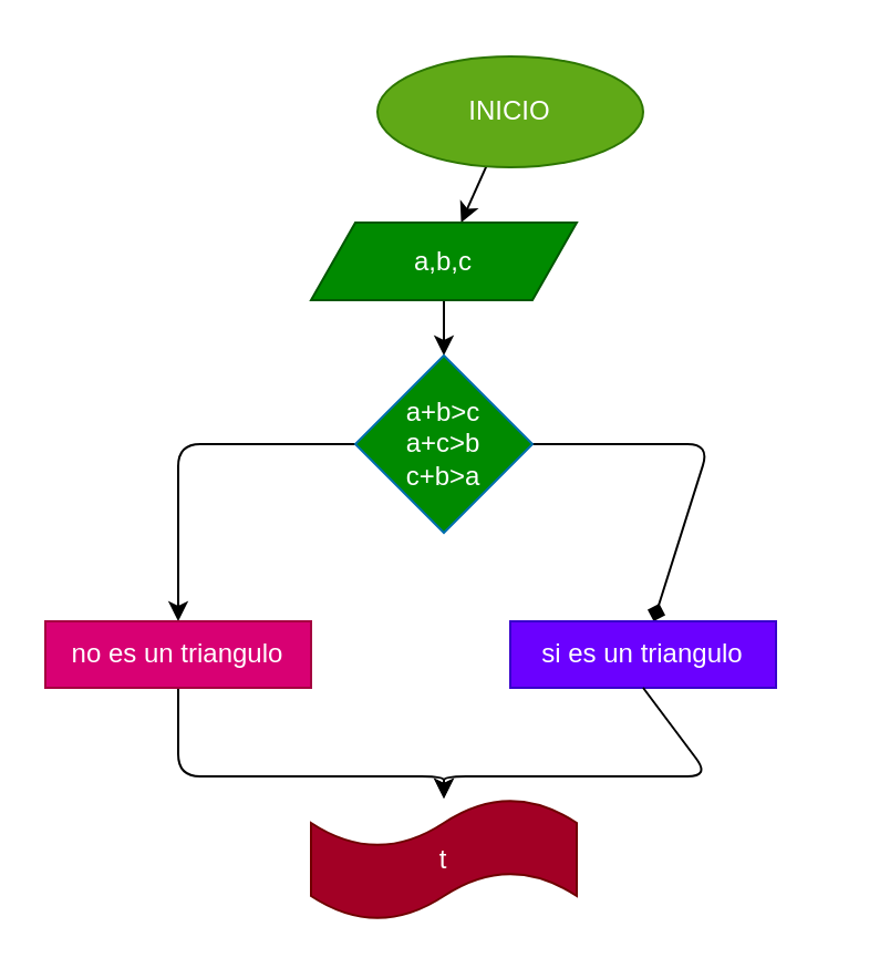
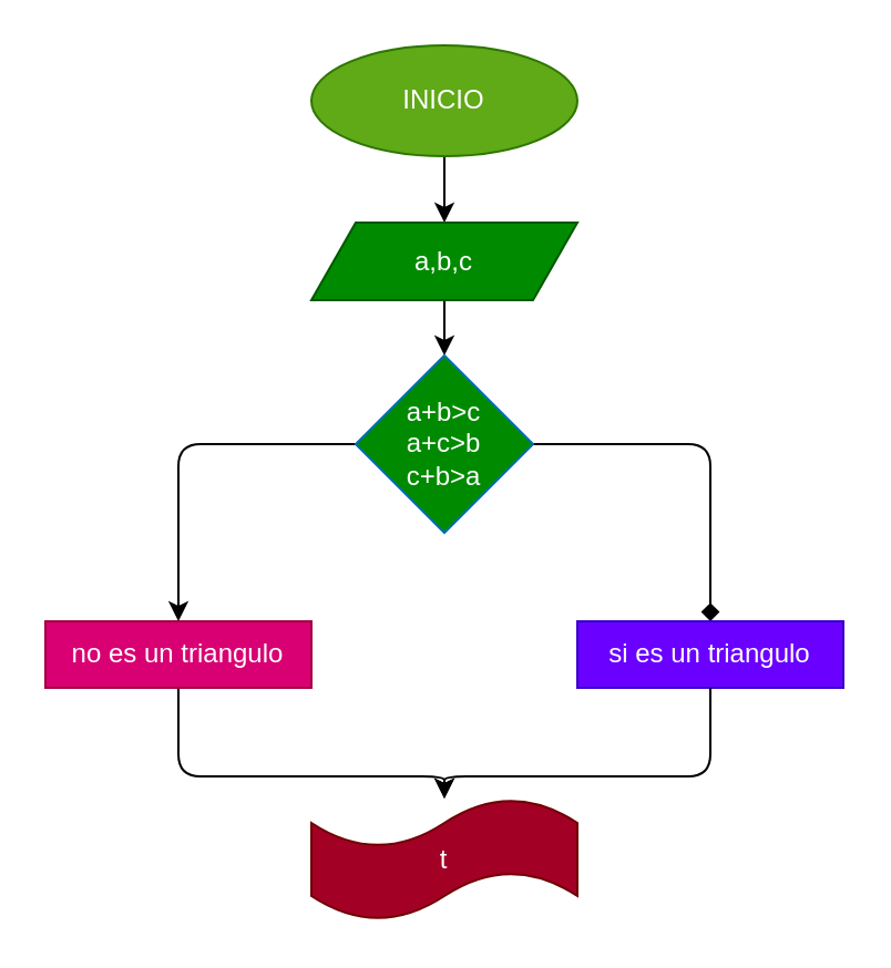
  <mxCell id="0" />
  <mxCell id="1" parent="0" />
  <mxCell id="2" value="" style="edgeStyle=none;html=1;" edge="1" parent="1" source="3" target="5"><mxGeometry relative="1" as="geometry" /></mxCell>
- <mxCell id="3" value="INICIO" style="ellipse;whiteSpace=wrap;html=1;fillColor=#60a917;fontColor=#ffffff;strokeColor=#2D7600;" vertex="1" parent="1"><mxGeometry x="170" y="25" width="120" height="50" as="geometry" /></mxCell>
+ <mxCell id="3" value="INICIO" style="ellipse;whiteSpace=wrap;html=1;fillColor=#60a917;fontColor=#ffffff;strokeColor=#2D7600;" vertex="1" parent="1"><mxGeometry x="140" y="20" width="120" height="50" as="geometry" /></mxCell>
  <mxCell id="4" value="" style="edgeStyle=none;html=1;" edge="1" parent="1" source="5" target="8"><mxGeometry relative="1" as="geometry" /></mxCell>
  <mxCell id="5" value="a,b,c" style="shape=parallelogram;perimeter=parallelogramPerimeter;whiteSpace=wrap;html=1;fixedSize=1;fillColor=#008a00;fontColor=#ffffff;strokeColor=#005700;" vertex="1" parent="1"><mxGeometry x="140" y="100" width="120" height="35" as="geometry" /></mxCell>
  <mxCell id="6" value="" style="edgeStyle=none;html=1;endArrow=diamond;" edge="1" parent="1" source="8" target="9"><mxGeometry relative="1" as="geometry"><Array as="points"><mxPoint x="320" y="200" /></Array></mxGeometry></mxCell>
  <mxCell id="7" value="" style="edgeStyle=none;html=1;" edge="1" parent="1" source="8" target="11"><mxGeometry relative="1" as="geometry"><Array as="points"><mxPoint x="80" y="200" /></Array></mxGeometry></mxCell>
  <mxCell id="8" value="a+b&amp;gt;c&lt;br&gt;a+c&amp;gt;b&lt;br&gt;c+b&amp;gt;a" style="rhombus;whiteSpace=wrap;html=1;fillColor=#008a00;fontColor=#ffffff;strokeColor=#006EAF;" vertex="1" parent="1"><mxGeometry x="160" y="160" width="80" height="80" as="geometry" /></mxCell>
- <mxCell id="9" value="si es un triangulo" style="whiteSpace=wrap;html=1;fillColor=#6a00ff;fontColor=#ffffff;strokeColor=#3700CC;" vertex="1" parent="1"><mxGeometry x="230" y="280" width="120" height="30" as="geometry" /></mxCell>
+ <mxCell id="9" value="si es un triangulo" style="whiteSpace=wrap;html=1;fillColor=#6a00ff;fontColor=#ffffff;strokeColor=#3700CC;" vertex="1" parent="1"><mxGeometry x="260" y="280" width="120" height="30" as="geometry" /></mxCell>
  <mxCell id="10" value="" style="edgeStyle=none;html=1;" edge="1" parent="1" source="11" target="12"><mxGeometry relative="1" as="geometry"><Array as="points"><mxPoint x="80" y="350" /><mxPoint x="200" y="350" /></Array></mxGeometry></mxCell>
  <mxCell id="11" value="no es un triangulo" style="whiteSpace=wrap;html=1;fillColor=#d80073;fontColor=#ffffff;strokeColor=#A50040;" vertex="1" parent="1"><mxGeometry x="20" y="280" width="120" height="30" as="geometry" /></mxCell>
  <mxCell id="12" value="t" style="shape=tape;whiteSpace=wrap;html=1;fillColor=#a20025;fontColor=#ffffff;strokeColor=#6F0000;" vertex="1" parent="1"><mxGeometry x="140" y="360" width="120" height="55" as="geometry" /></mxCell>
  <mxCell id="13" value="" style="endArrow=classic;html=1;exitX=0.5;exitY=1;exitDx=0;exitDy=0;" edge="1" parent="1" source="9"><mxGeometry width="50" height="50" relative="1" as="geometry"><mxPoint x="170" y="370" as="sourcePoint" /><mxPoint x="200" y="360" as="targetPoint" /><Array as="points"><mxPoint x="320" y="350" /><mxPoint x="200" y="350" /></Array></mxGeometry></mxCell>
  <mxCell id="14" value="&lt;font color=&quot;#ffffff&quot;&gt;V&lt;/font&gt;" style="text;html=1;strokeColor=none;fillColor=none;align=center;verticalAlign=middle;whiteSpace=wrap;rounded=0;" vertex="1" parent="1"><mxGeometry x="210" y="170" width="60" height="30" as="geometry" /></mxCell>
  <mxCell id="15" value="F" style="text;html=1;strokeColor=none;fillColor=none;align=center;verticalAlign=middle;whiteSpace=wrap;rounded=0;fontColor=#FFFFFF;" vertex="1" parent="1"><mxGeometry x="130" y="170" width="60" height="30" as="geometry" /></mxCell>
